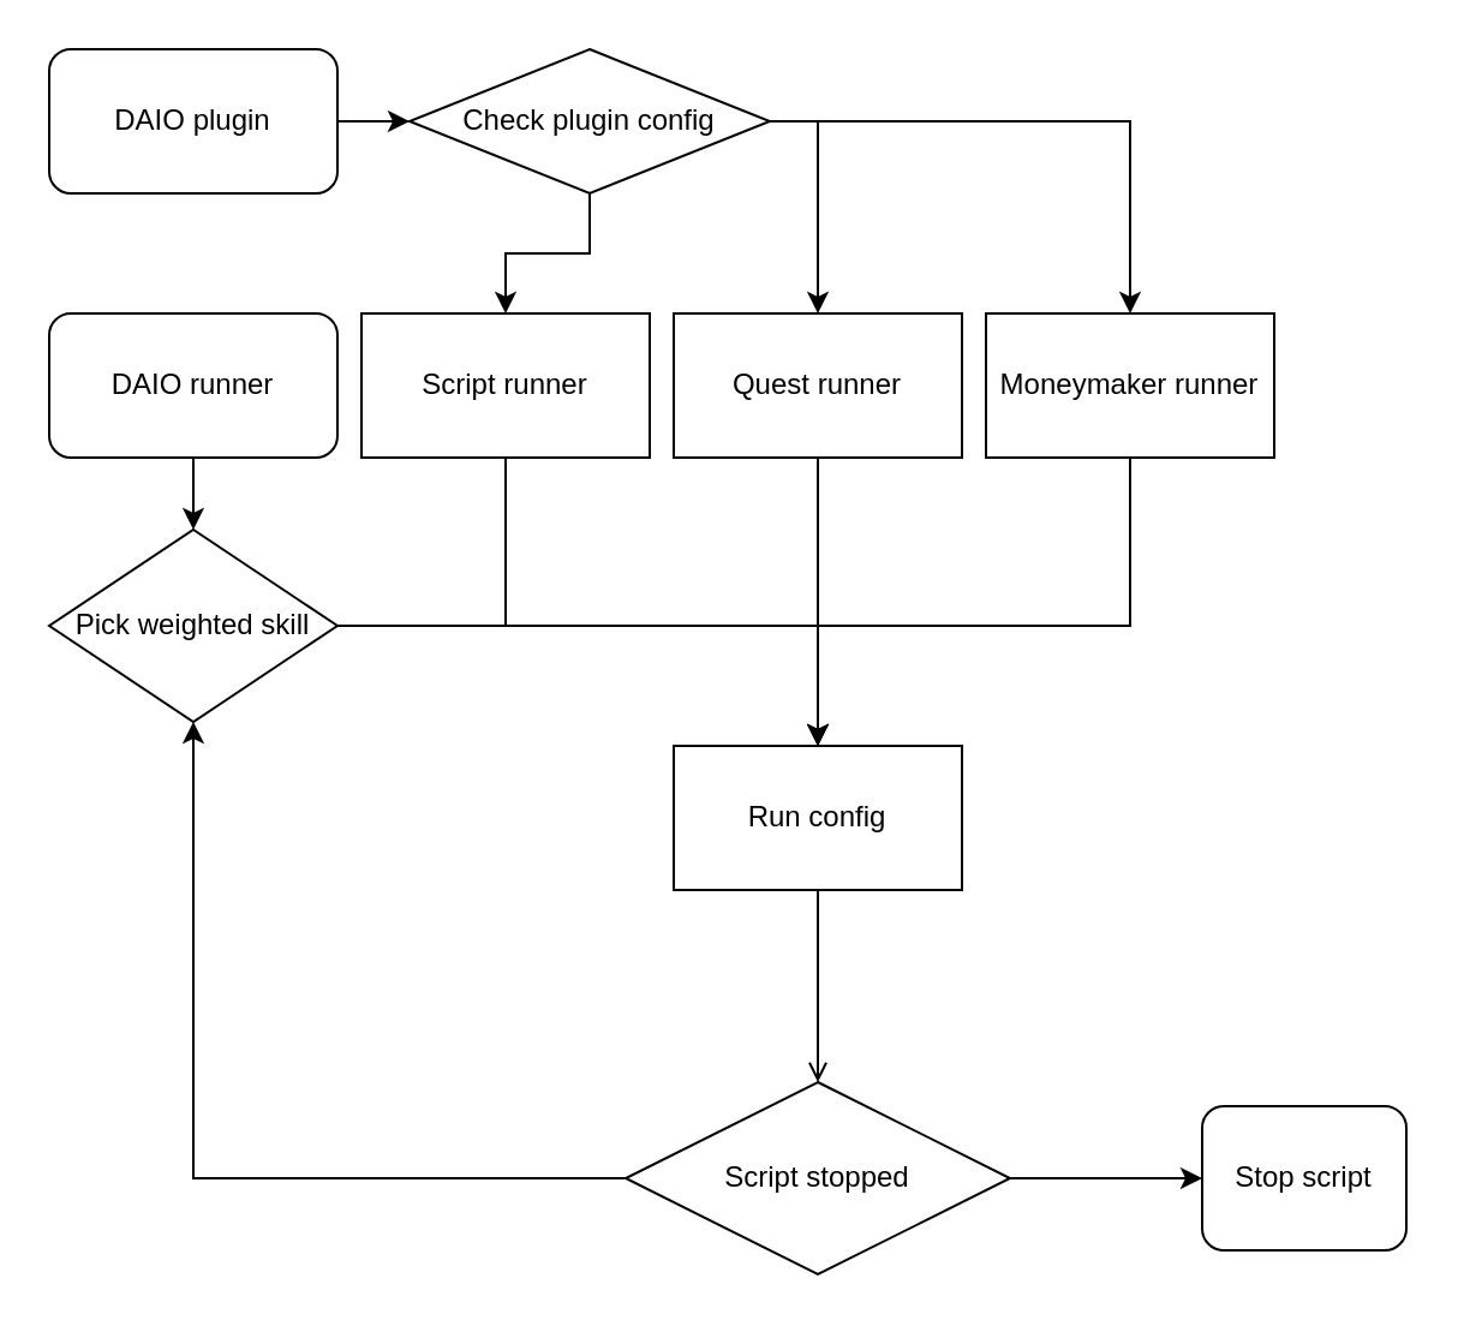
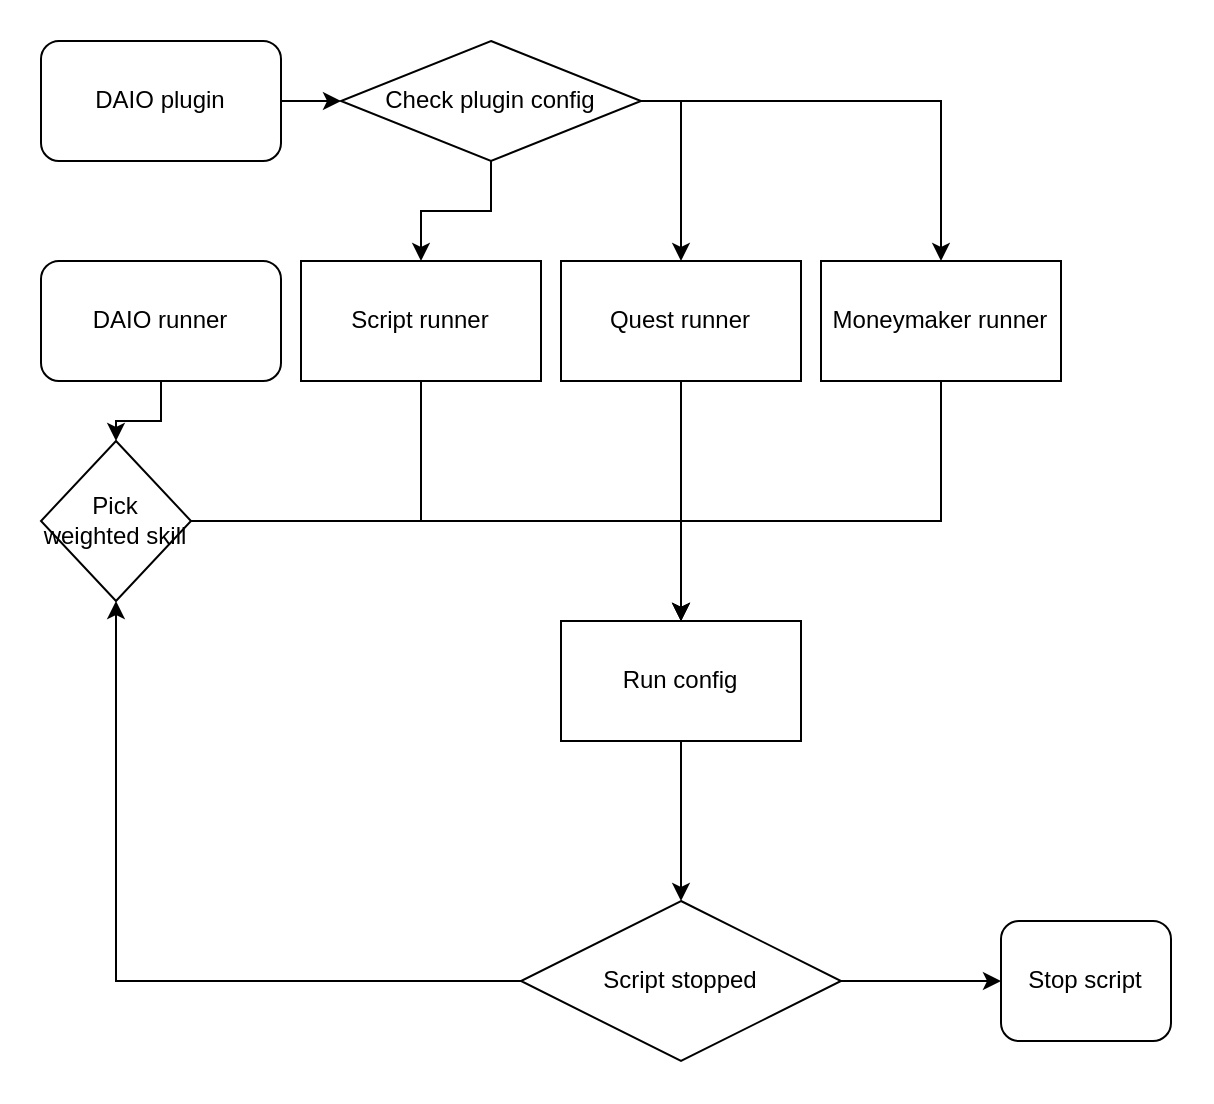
  <mxCell id="0" />
  <mxCell id="1" parent="0" />
  <mxCell id="2" style="edgeStyle=orthogonalEdgeStyle;rounded=0;orthogonalLoop=1;jettySize=auto;html=1;exitX=1;exitY=0.5;exitDx=0;exitDy=0;" edge="1" parent="1" source="3" target="7"><mxGeometry relative="1" as="geometry" /></mxCell>
  <mxCell id="3" value="DAIO plugin" style="rounded=1;whiteSpace=wrap;html=1;" vertex="1" parent="1"><mxGeometry width="120" height="60" as="geometry" x="20" y="20" /></mxCell>
  <mxCell id="4" style="edgeStyle=orthogonalEdgeStyle;rounded=0;orthogonalLoop=1;jettySize=auto;html=1;" edge="1" parent="1" source="7" target="11"><mxGeometry relative="1" as="geometry" /></mxCell>
  <mxCell id="5" style="edgeStyle=orthogonalEdgeStyle;rounded=0;orthogonalLoop=1;jettySize=auto;html=1;exitX=1;exitY=0.5;exitDx=0;exitDy=0;" edge="1" parent="1" source="7" target="13"><mxGeometry relative="1" as="geometry" /></mxCell>
  <mxCell id="6" style="edgeStyle=orthogonalEdgeStyle;rounded=0;orthogonalLoop=1;jettySize=auto;html=1;" edge="1" parent="1" source="7" target="15"><mxGeometry relative="1" as="geometry" /></mxCell>
  <mxCell id="7" value="Check plugin config" style="rhombus;whiteSpace=wrap;html=1;" vertex="1" parent="1"><mxGeometry x="170" width="150" height="60" as="geometry" y="20" /></mxCell>
  <mxCell id="8" style="edgeStyle=orthogonalEdgeStyle;rounded=0;orthogonalLoop=1;jettySize=auto;html=1;" edge="1" parent="1" source="9" target="17"><mxGeometry relative="1" as="geometry" /></mxCell>
  <mxCell id="9" value="DAIO runner" style="whiteSpace=wrap;html=1;rounded=1;" vertex="1" parent="1"><mxGeometry y="130" width="120" height="60" as="geometry" x="20" /></mxCell>
  <mxCell id="10" style="edgeStyle=orthogonalEdgeStyle;rounded=0;orthogonalLoop=1;jettySize=auto;html=1;" edge="1" parent="1" source="11" target="19"><mxGeometry relative="1" as="geometry"><Array as="points"><mxPoint x="210" y="260" /><mxPoint x="340" y="260" /></Array></mxGeometry></mxCell>
  <mxCell id="11" value="Script runner" style="rounded=0;whiteSpace=wrap;html=1;" vertex="1" parent="1"><mxGeometry x="150" y="130" width="120" height="60" as="geometry" /></mxCell>
  <mxCell id="12" style="edgeStyle=orthogonalEdgeStyle;rounded=0;orthogonalLoop=1;jettySize=auto;html=1;" edge="1" parent="1" source="13" target="19"><mxGeometry relative="1" as="geometry"><Array as="points"><mxPoint x="340" y="280" /><mxPoint x="340" y="280" /></Array></mxGeometry></mxCell>
  <mxCell id="13" value="Quest runner" style="rounded=0;whiteSpace=wrap;html=1;" vertex="1" parent="1"><mxGeometry x="280" y="130" width="120" height="60" as="geometry" /></mxCell>
  <mxCell id="14" style="edgeStyle=orthogonalEdgeStyle;rounded=0;orthogonalLoop=1;jettySize=auto;html=1;" edge="1" parent="1" source="15" target="19"><mxGeometry relative="1" as="geometry"><Array as="points"><mxPoint x="470" y="260" /><mxPoint x="340" y="260" /></Array></mxGeometry></mxCell>
  <mxCell id="15" value="Moneymaker runner" style="rounded=0;whiteSpace=wrap;html=1;" vertex="1" parent="1"><mxGeometry x="410" y="130" width="120" height="60" as="geometry" /></mxCell>
  <mxCell id="16" style="edgeStyle=orthogonalEdgeStyle;rounded=0;orthogonalLoop=1;jettySize=auto;html=1;entryX=0;entryY=0.5;entryDx=0;entryDy=0;" edge="1" parent="1" source="17" target="19"><mxGeometry relative="1" as="geometry"><Array as="points"><mxPoint x="340" y="260" /><mxPoint x="340" y="340" /></Array></mxGeometry></mxCell>
- <mxCell id="17" value="Pick weighted skill" style="rhombus;whiteSpace=wrap;html=1;" vertex="1" parent="1"><mxGeometry y="220" width="120" height="80" as="geometry" x="20" /></mxCell>
- <mxCell id="18" style="edgeStyle=orthogonalEdgeStyle;rounded=0;orthogonalLoop=1;jettySize=auto;html=1;endArrow=open;" edge="1" parent="1" source="19" target="22"><mxGeometry relative="1" as="geometry" /></mxCell>
+ <mxCell id="17" value="Pick weighted skill" style="rhombus;whiteSpace=wrap;html=1;" vertex="1" parent="1"><mxGeometry x="20" y="220" width="75" height="80" as="geometry" /></mxCell>
+ <mxCell id="18" style="edgeStyle=orthogonalEdgeStyle;rounded=0;orthogonalLoop=1;jettySize=auto;html=1;" edge="1" parent="1" source="19" target="22"><mxGeometry relative="1" as="geometry" /></mxCell>
  <mxCell id="19" value="Run config" style="rounded=0;whiteSpace=wrap;html=1;" vertex="1" parent="1"><mxGeometry x="280" y="310" width="120" height="60" as="geometry" /></mxCell>
  <mxCell id="20" style="edgeStyle=orthogonalEdgeStyle;rounded=0;orthogonalLoop=1;jettySize=auto;html=1;" edge="1" parent="1" source="22" target="17"><mxGeometry relative="1" as="geometry" /></mxCell>
  <mxCell id="21" style="edgeStyle=orthogonalEdgeStyle;rounded=0;orthogonalLoop=1;jettySize=auto;html=1;" edge="1" parent="1" source="22" target="23"><mxGeometry relative="1" as="geometry" /></mxCell>
  <mxCell id="22" value="Script stopped" style="rhombus;whiteSpace=wrap;html=1;" vertex="1" parent="1"><mxGeometry x="260" y="450" width="160" height="80" as="geometry" /></mxCell>
  <mxCell id="23" value="Stop script" style="rounded=1;whiteSpace=wrap;html=1;" vertex="1" parent="1"><mxGeometry x="500" y="460" width="85" height="60" as="geometry" /></mxCell>
